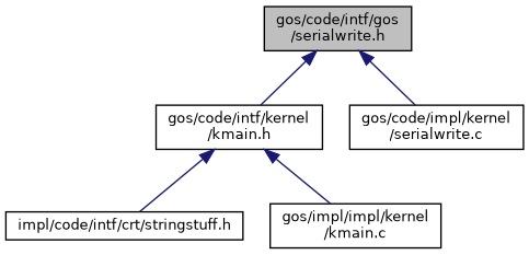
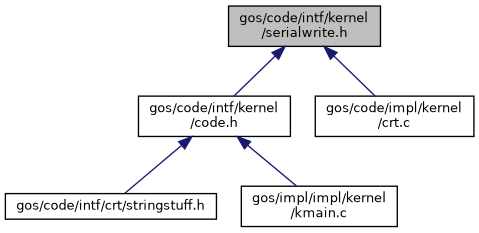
  digraph {
    node [color=black fillcolor=white fontname=Helvetica fontsize=10 shape=record style=filled]
    edge [color=midnightblue dir=back fontname=Helvetica fontsize=10 labelfontname=Helvetica labelfontsize=10 style=solid]
-   n1 [fillcolor=grey75 fontcolor=black height=0.2 label="gos/code/intf/gos\l/serialwrite.h" width=0.4]
-   n2 [height=0.2 label="gos/code/intf/kernel\l/kmain.h" width=0.4]
-   n3 [height=0.2 label="gos/code/impl/kernel\l/serialwrite.c" width=0.4]
-   n4 [height=0.2 label="impl/code/intf/crt/stringstuff.h" width=0.4]
+   n1 [fillcolor=grey75 fontcolor=black height=0.2 label="gos/code/intf/kernel\l/serialwrite.h" width=0.4]
+   n2 [height=0.2 label="gos/code/intf/kernel\l/code.h" width=0.4]
+   n3 [height=0.2 label="gos/code/impl/kernel\l/crt.c" width=0.4]
+   n4 [height=0.2 label="gos/code/intf/crt/stringstuff.h" width=0.4]
    n5 [height=0.2 label="gos/impl/impl/kernel\l/kmain.c" width=0.4]
    n1 -> n2
    n1 -> n3
    n2 -> n4
    n2 -> n5
  }
